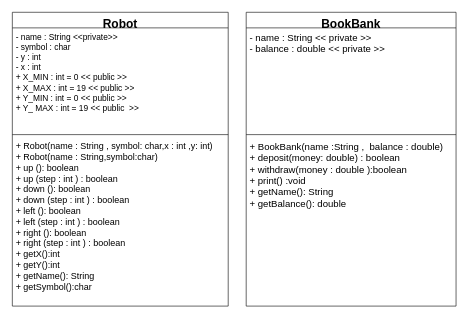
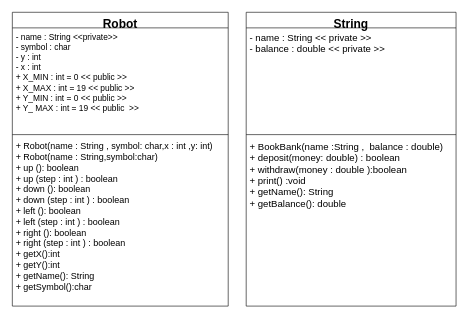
  <mxCell id="0" />
  <mxCell id="1" parent="0" />
  <mxCell id="2" value="Robot" style="swimlane;fontStyle=1;align=center;verticalAlign=top;childLayout=stackLayout;horizontal=1;startSize=26;horizontalStack=0;resizeParent=1;resizeParentMax=0;resizeLast=0;collapsible=1;marginBottom=0;fontSize=20;" vertex="1" parent="1"><mxGeometry x="20" y="20" width="360" height="490" as="geometry" /></mxCell>
  <mxCell id="3" value="- name : String &lt;&lt;private&gt;&gt;&#10;- symbol : char&#10;- y : int&#10;- x : int&#10;+ X_MIN : int = 0 &lt;&lt; public &gt;&gt;&#10;+ X_MAX : int = 19 &lt;&lt; public &gt;&gt;&#10;+ Y_MIN : int = 0 &lt;&lt; public &gt;&gt;&#10;+ Y_ MAX : int = 19 &lt;&lt; public  &gt;&gt;" style="text;strokeColor=none;fillColor=none;align=left;verticalAlign=top;spacingLeft=4;spacingRight=4;overflow=hidden;rotatable=0;points=[[0,0.5],[1,0.5]];portConstraint=eastwest;fontSize=14;" vertex="1" parent="2"><mxGeometry y="26" width="360" height="174" as="geometry" /></mxCell>
  <mxCell id="4" value="" style="line;strokeWidth=1;fillColor=none;align=left;verticalAlign=middle;spacingTop=-1;spacingLeft=3;spacingRight=3;rotatable=0;labelPosition=right;points=[];portConstraint=eastwest;" vertex="1" parent="2"><mxGeometry y="200" width="360" height="8" as="geometry" /></mxCell>
  <mxCell id="5" value="+ Robot(name : String , symbol: char,x : int ,y: int)&#10;+ Robot(name : String,symbol:char)&#10;+ up (): boolean&#10;+ up (step : int ) : boolean&#10;+ down (): boolean&#10;+ down (step : int ) : boolean&#10;+ left (): boolean&#10;+ left (step : int ) : boolean&#10;+ right (): boolean&#10;+ right (step : int ) : boolean&#10;+ getX():int&#10;+ getY():int&#10;+ getName(): String&#10;+ getSymbol():char" style="text;strokeColor=none;fillColor=none;align=left;verticalAlign=top;spacingLeft=4;spacingRight=4;overflow=hidden;rotatable=0;points=[[0,0.5],[1,0.5]];portConstraint=eastwest;fontSize=15;" vertex="1" parent="2"><mxGeometry y="208" width="360" height="282" as="geometry" /></mxCell>
- <mxCell id="6" value="BookBank" style="swimlane;fontStyle=1;align=center;verticalAlign=top;childLayout=stackLayout;horizontal=1;startSize=26;horizontalStack=0;resizeParent=1;resizeParentMax=0;resizeLast=0;collapsible=1;marginBottom=0;fontSize=20;" vertex="1" parent="1"><mxGeometry x="410" y="20" width="350" height="490" as="geometry" /></mxCell>
+ <mxCell id="6" value="String" style="swimlane;fontStyle=1;align=center;verticalAlign=top;childLayout=stackLayout;horizontal=1;startSize=26;horizontalStack=0;resizeParent=1;resizeParentMax=0;resizeLast=0;collapsible=1;marginBottom=0;fontSize=20;" vertex="1" parent="1"><mxGeometry x="410" y="20" width="350" height="490" as="geometry" /></mxCell>
  <mxCell id="7" value="- name : String &lt;&lt; private &gt;&gt;&#10;- balance : double &lt;&lt; private &gt;&gt;&#10;" style="text;strokeColor=none;fillColor=none;align=left;verticalAlign=top;spacingLeft=4;spacingRight=4;overflow=hidden;rotatable=0;points=[[0,0.5],[1,0.5]];portConstraint=eastwest;fontSize=16;" vertex="1" parent="6"><mxGeometry y="26" width="350" height="174" as="geometry" /></mxCell>
  <mxCell id="8" value="" style="line;strokeWidth=1;fillColor=none;align=left;verticalAlign=middle;spacingTop=-1;spacingLeft=3;spacingRight=3;rotatable=0;labelPosition=right;points=[];portConstraint=eastwest;fontSize=20;" vertex="1" parent="6"><mxGeometry y="200" width="350" height="8" as="geometry" /></mxCell>
  <mxCell id="9" value="+ BookBank(name :String ,  balance : double)&#10;+ deposit(money: double) : boolean&#10;+ withdraw(money : double ):boolean&#10;+ print() :void&#10;+ getName(): String&#10;+ getBalance(): double&#10;" style="text;strokeColor=none;fillColor=none;align=left;verticalAlign=top;spacingLeft=4;spacingRight=4;overflow=hidden;rotatable=0;points=[[0,0.5],[1,0.5]];portConstraint=eastwest;fontSize=16;" vertex="1" parent="6"><mxGeometry y="208" width="350" height="282" as="geometry" /></mxCell>
